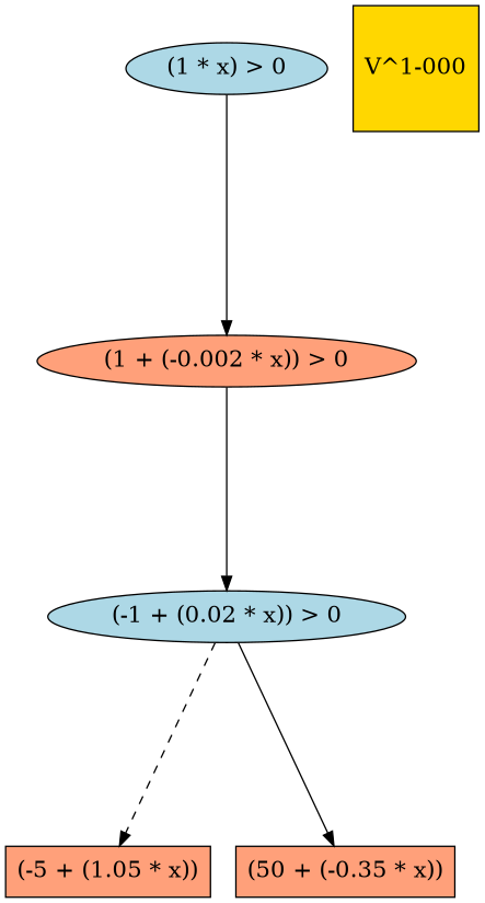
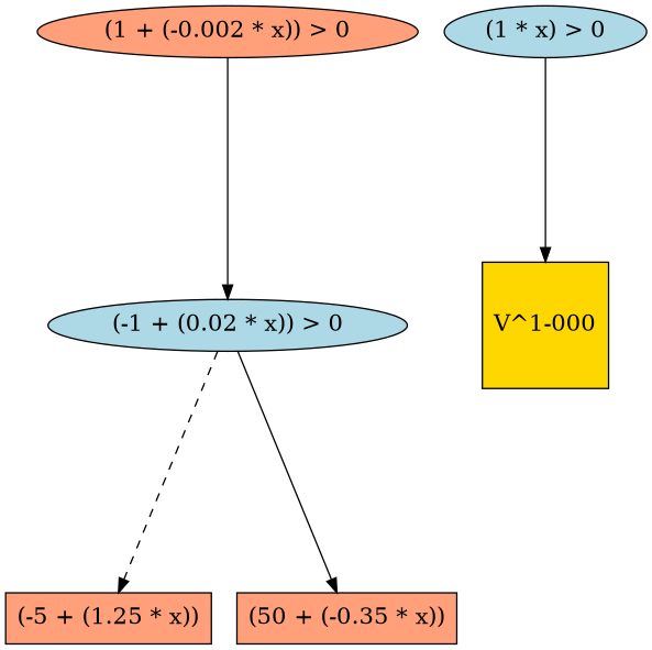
  digraph {
    fontname=Helvetica
    fontsize=16
    ranksep=2.00
    node [color=black fillcolor=lightsalmon fontsize=16 shape=ellipse style=filled]
    edge [color=black style=solid]
    n1 [fillcolor=lightblue label="(-1 + (0.02 * x)) > 0"]
-   n2 [label="(-5 + (1.05 * x))" shape=box]
+   n2 [label="(-5 + (1.25 * x))" shape=box]
    n3 [label="(50 + (-0.35 * x))" shape=box]
    n4 [fillcolor=lightblue label="(1 * x) > 0"]
    n5 [label="(1 + (-0.002 * x)) > 0"]
    n6 [fillcolor=gold1 label="V^1-000" shape=square]
    n1 -> n2 [style=dashed]
    n1 -> n3
-   n4 -> n5
+   n4 -> n6
    n5 -> n1
  }
